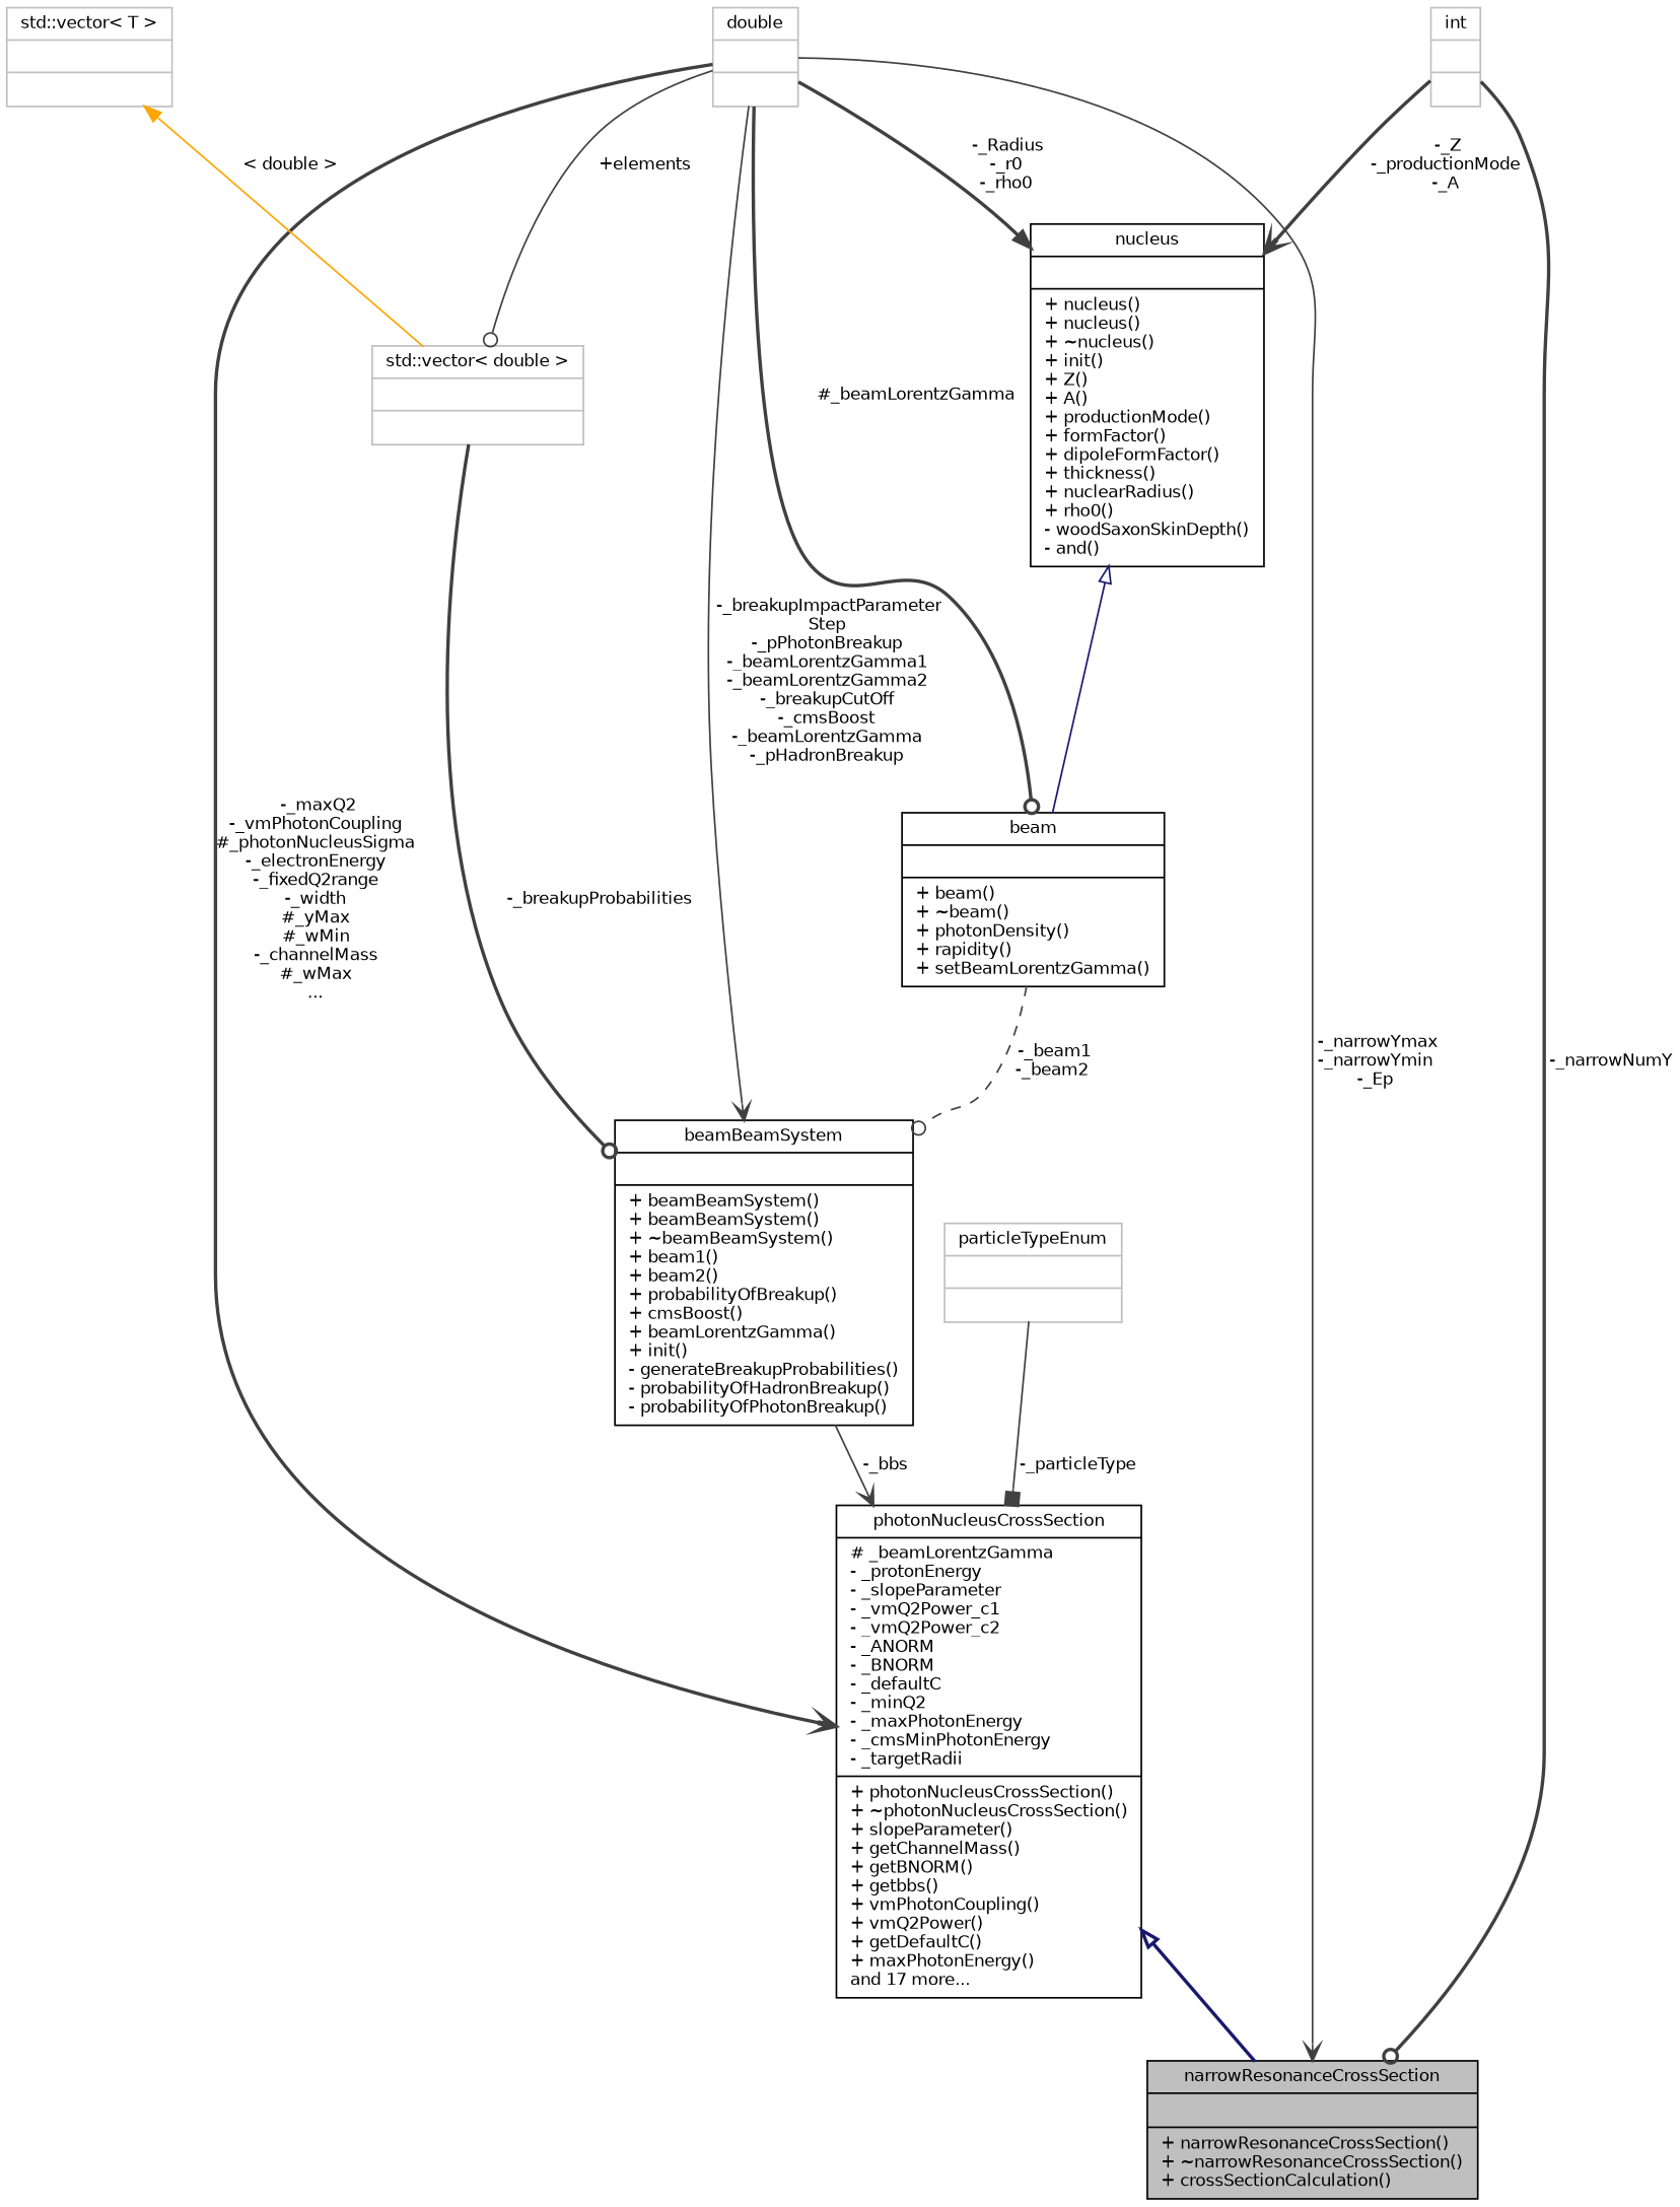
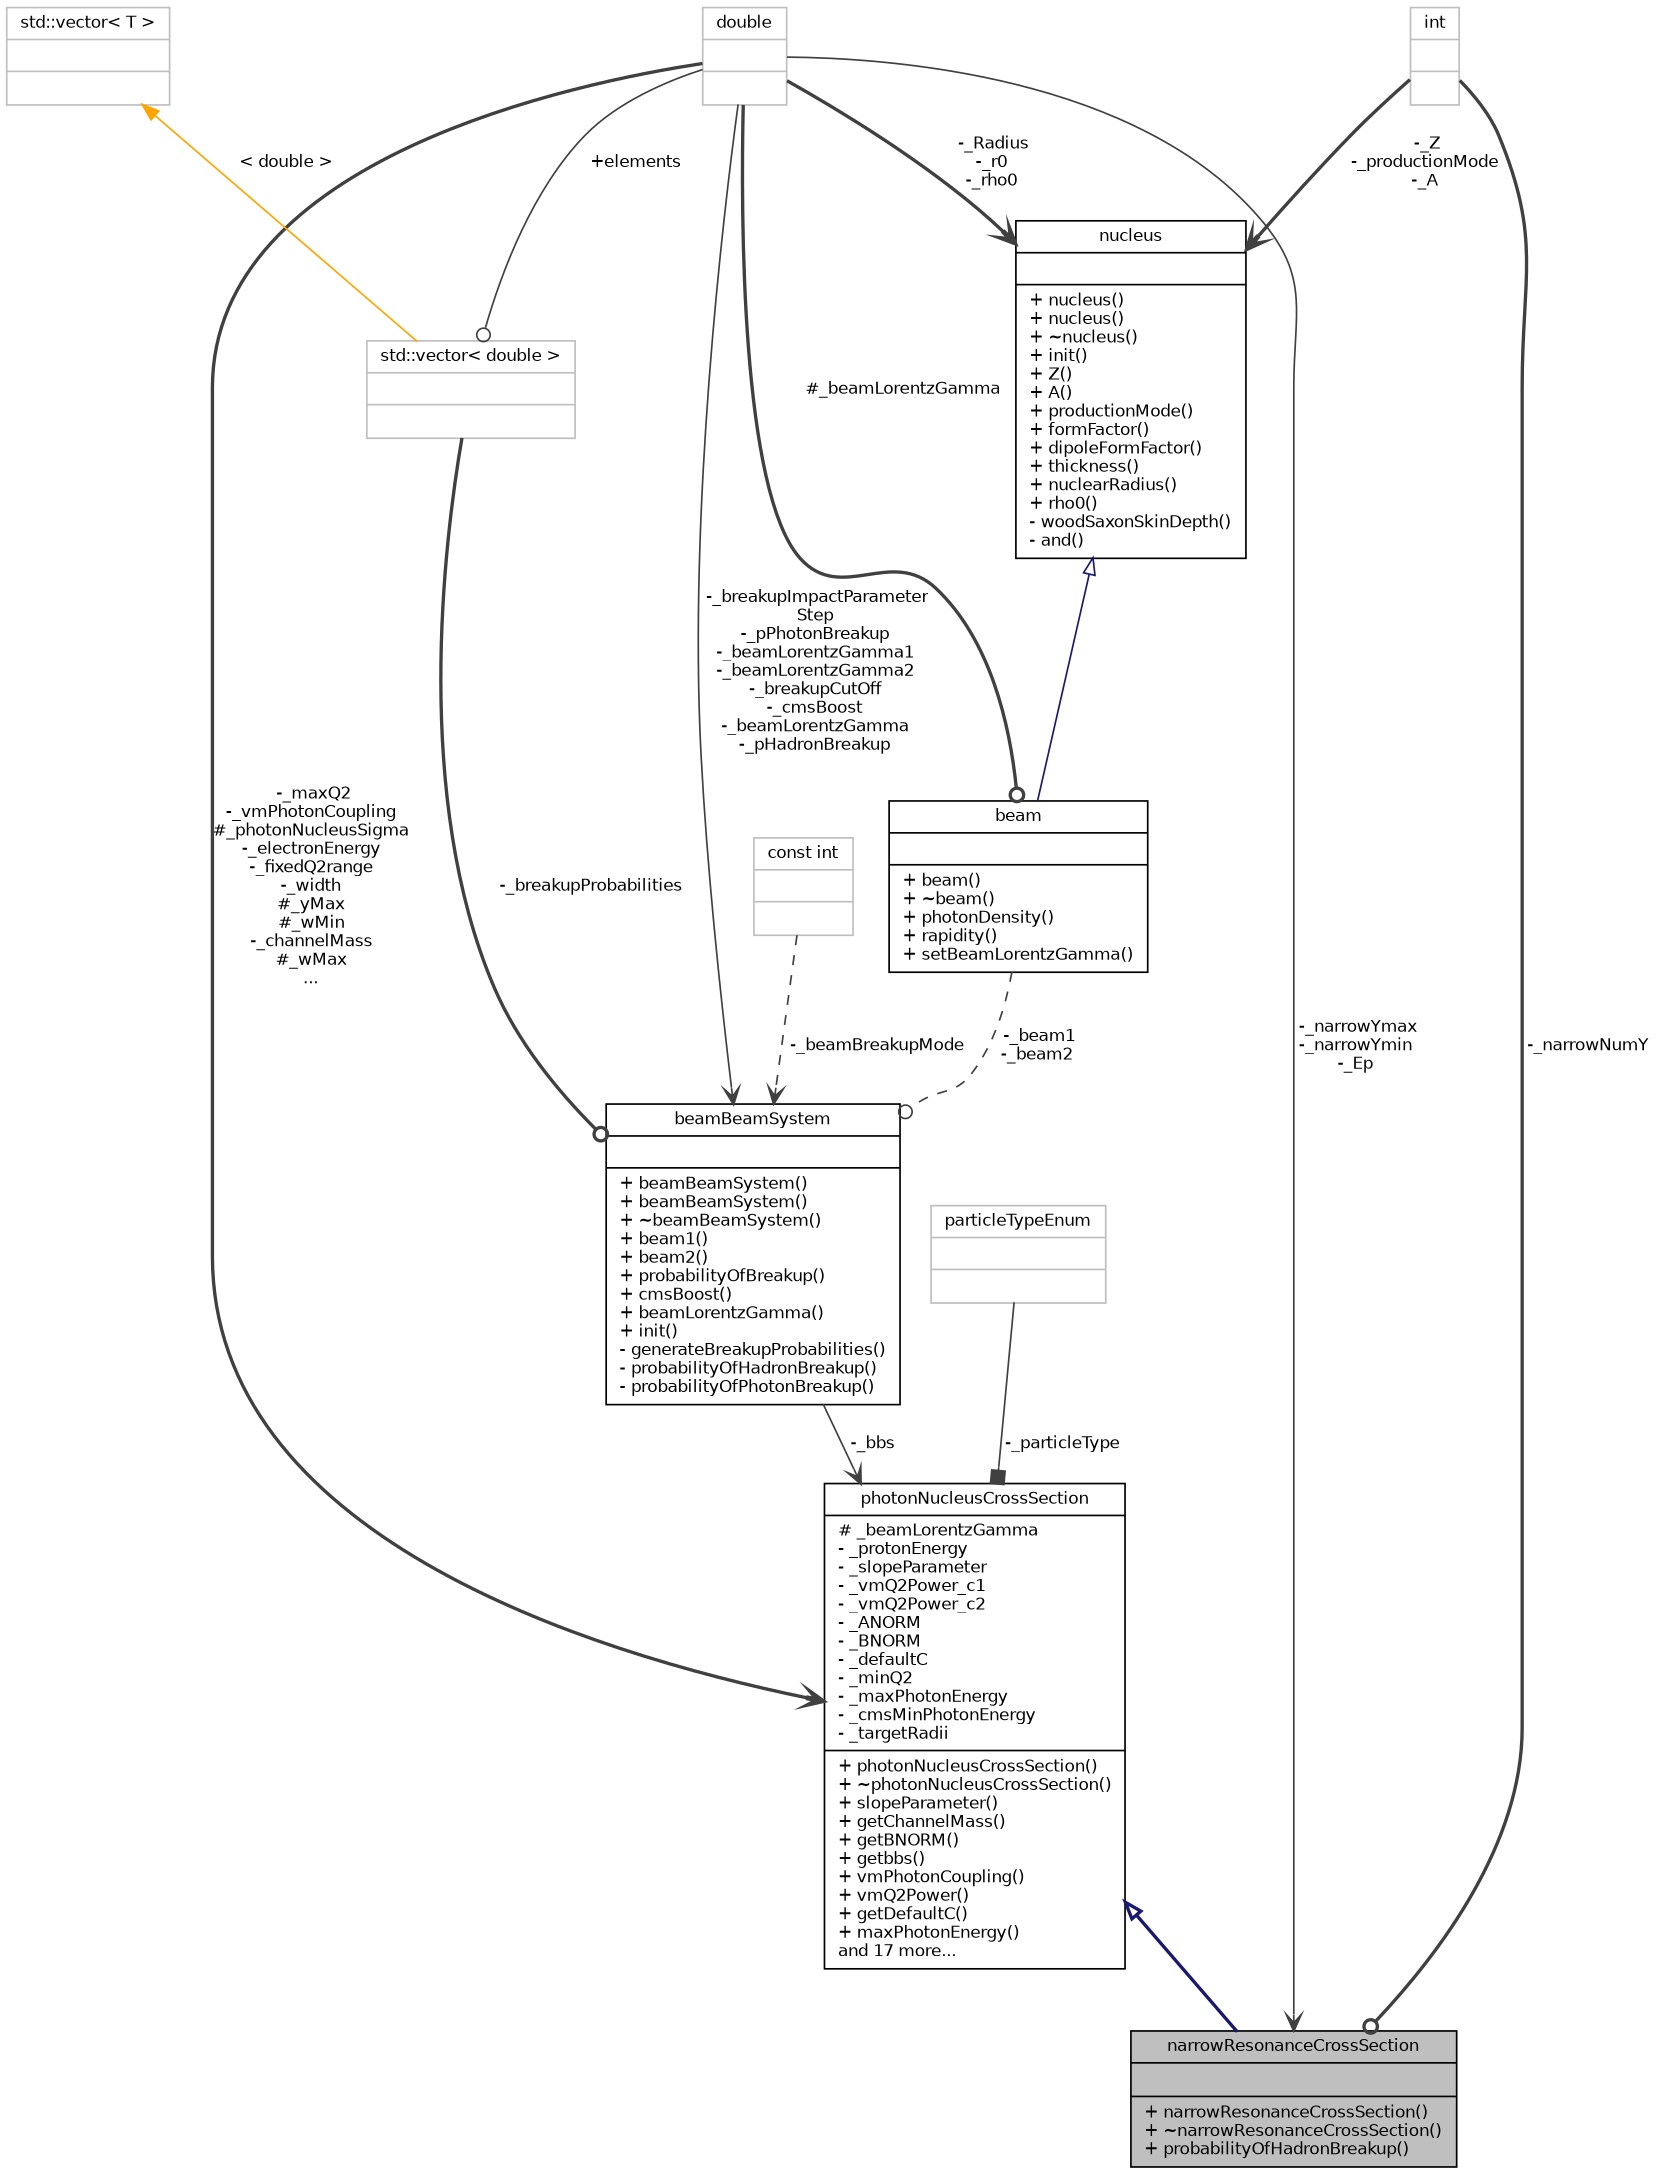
  digraph {
    node [color=grey75 fontname=Helvetica fontsize=10 shape=record]
    edge [color=grey25 fontname=Helvetica fontsize=10 labelfontname=Helvetica labelfontsize=10 style=bold arrowhead=vee]
-   n1 [color=black fillcolor=grey75 fontcolor=black height=0.2 label="{narrowResonanceCrossSection\n||+ narrowResonanceCrossSection()\l+ ~narrowResonanceCrossSection()\l+ crossSectionCalculation()\l}" style=filled width=0.4]
+   n1 [color=black fillcolor=grey75 fontcolor=black height=0.2 label="{narrowResonanceCrossSection\n||+ narrowResonanceCrossSection()\l+ ~narrowResonanceCrossSection()\l+ probabilityOfHadronBreakup()\l}" style=filled width=0.4]
    n2 [color=black height=0.2 label="{photonNucleusCrossSection\n|# _beamLorentzGamma\l- _protonEnergy\l- _slopeParameter\l- _vmQ2Power_c1\l- _vmQ2Power_c2\l- _ANORM\l- _BNORM\l- _defaultC\l- _minQ2\l- _maxPhotonEnergy\l- _cmsMinPhotonEnergy\l- _targetRadii\l|+ photonNucleusCrossSection()\l+ ~photonNucleusCrossSection()\l+ slopeParameter()\l+ getChannelMass()\l+ getBNORM()\l+ getbbs()\l+ vmPhotonCoupling()\l+ vmQ2Power()\l+ getDefaultC()\l+ maxPhotonEnergy()\land 17 more...\l}" width=0.4]
    n3 [height=0.2 label="{double\n||}" width=0.4]
    n4 [color=black height=0.2 label="{beamBeamSystem\n||+ beamBeamSystem()\l+ beamBeamSystem()\l+ ~beamBeamSystem()\l+ beam1()\l+ beam2()\l+ probabilityOfBreakup()\l+ cmsBoost()\l+ beamLorentzGamma()\l+ init()\l- generateBreakupProbabilities()\l- probabilityOfHadronBreakup()\l- probabilityOfPhotonBreakup()\l}" width=0.4]
    n5 [color=black height=0.2 label="{beam\n||+ beam()\l+ ~beam()\l+ photonDensity()\l+ rapidity()\l+ setBeamLorentzGamma()\l}" width=0.4]
    n6 [color=black height=0.2 label="{nucleus\n||+ nucleus()\l+ nucleus()\l+ ~nucleus()\l+ init()\l+ Z()\l+ A()\l+ productionMode()\l+ formFactor()\l+ dipoleFormFactor()\l+ thickness()\l+ nuclearRadius()\l+ rho0()\l- woodSaxonSkinDepth()\l- and()\l}" width=0.4]
    n7 [height=0.2 label="{std::vector\< double \>\n||}" width=0.4]
    n8 [height=0.2 label="{int\n||}" width=0.4]
    n9 [height=0.2 label="{particleTypeEnum\n||}" width=0.4]
+   n10 [height=0.2 label="{const int\n||}" width=0.4]
    n11 [height=0.2 label="{std::vector\< T \>\n||}" width=0.4]
    n2 -> n1 [arrowtail=onormal color=midnightblue dir=back arrowhead=""]
    n3 -> n1 [label=" -_narrowYmax\n-_narrowYmin\n-_Ep" style=solid]
    n3 -> n2 [label=" -_maxQ2\n-_vmPhotonCoupling\n#_photonNucleusSigma\n-_electronEnergy\n-_fixedQ2range\n-_width\n#_yMax\n#_wMin\n-_channelMass\n#_wMax\n..."]
    n3 -> n4 [label=" -_breakupImpactParameter\lStep\n-_pPhotonBreakup\n-_beamLorentzGamma1\n-_beamLorentzGamma2\n-_breakupCutOff\n-_cmsBoost\n-_beamLorentzGamma\n-_pHadronBreakup" style=solid]
    n3 -> n5 [arrowhead=odot label=" #_beamLorentzGamma"]
-   n3 -> n6 [arrowhead=normal label=" -_Radius\n-_r0\n-_rho0"]
+   n3 -> n6 [label=" -_Radius\n-_r0\n-_rho0"]
    n3 -> n7 [arrowhead=odot label=" +elements" style=solid]
    n4 -> n2 [label=" -_bbs" style=solid]
    n5 -> n4 [arrowhead=odot label=" -_beam1\n-_beam2" style=dashed]
    n6 -> n5 [arrowtail=onormal color=midnightblue dir=back style=solid arrowhead=""]
    n7 -> n4 [arrowhead=odot label=" -_breakupProbabilities"]
    n8 -> n1 [arrowhead=odot label=" -_narrowNumY"]
    n8 -> n6 [label=" -_Z\n-_productionMode\n-_A"]
    n9 -> n2 [arrowhead=box label=" -_particleType" style=solid]
+   n10 -> n4 [label=" -_beamBreakupMode" style=dashed]
    n11 -> n7 [color=orange dir=back label=" \< double \>" style=solid arrowhead=""]
  }
